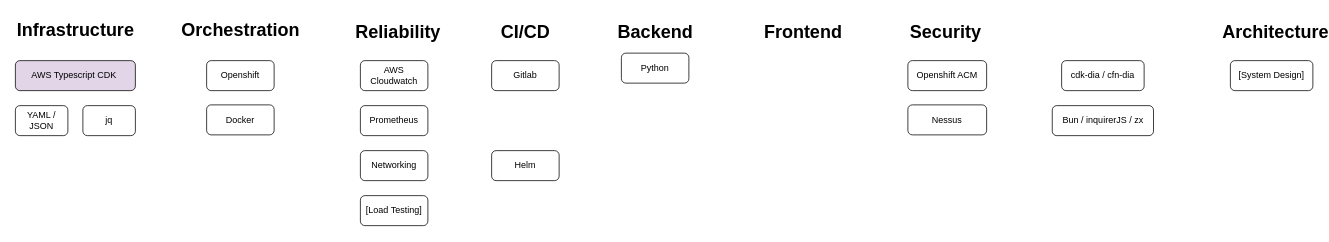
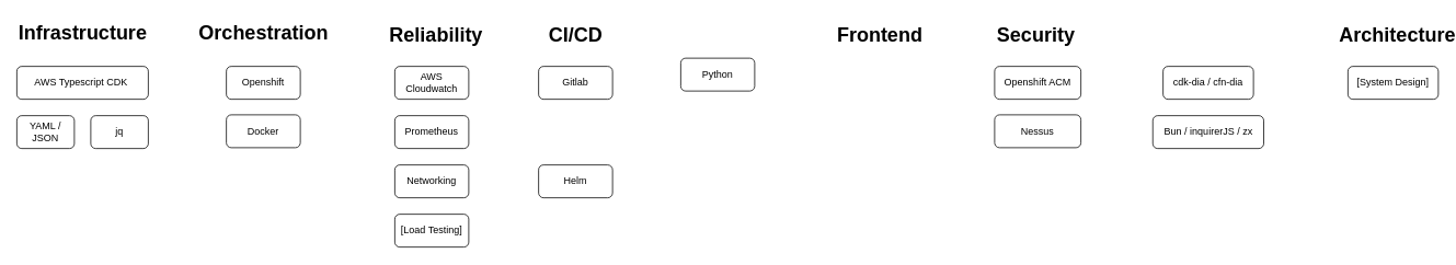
  <mxCell id="0" />
  <mxCell id="1" parent="0" />
- <mxCell id="2" value="AWS Typescript CDK&amp;nbsp;" style="rounded=1;whiteSpace=wrap;html=1;fillColor=#e1d5e7;" parent="1" vertex="1"><mxGeometry x="20" y="80" width="160" height="40" as="geometry" /></mxCell>
+ <mxCell id="2" value="AWS Typescript CDK&amp;nbsp;" style="rounded=1;whiteSpace=wrap;html=1;" parent="1" vertex="1"><mxGeometry x="20" y="80" width="160" height="40" as="geometry" /></mxCell>
  <mxCell id="3" value="Gitlab" style="rounded=1;whiteSpace=wrap;html=1;" parent="1" vertex="1"><mxGeometry x="655" y="80" width="90" height="40" as="geometry" /></mxCell>
  <mxCell id="4" value="Infrastructure" style="text;strokeColor=none;fillColor=none;html=1;fontSize=24;fontStyle=1;verticalAlign=middle;align=center;" parent="1" vertex="1"><mxGeometry x="50" y="20" width="100" height="40" as="geometry" /></mxCell>
- <mxCell id="5" value="Backend" style="text;strokeColor=none;fillColor=none;html=1;fontSize=24;fontStyle=1;verticalAlign=middle;align=center;" parent="1" vertex="1"><mxGeometry x="823" y="22" width="100" height="40" as="geometry" /></mxCell>
  <mxCell id="6" value="Reliability" style="text;strokeColor=none;fillColor=none;html=1;fontSize=24;fontStyle=1;verticalAlign=middle;align=center;" parent="1" vertex="1"><mxGeometry x="480" y="22" width="100" height="40" as="geometry" /></mxCell>
  <mxCell id="7" value="Frontend" style="text;strokeColor=none;fillColor=none;html=1;fontSize=24;fontStyle=1;verticalAlign=middle;align=center;" parent="1" vertex="1"><mxGeometry x="1020" y="22" width="100" height="40" as="geometry" /></mxCell>
  <mxCell id="8" value="Security" style="text;strokeColor=none;fillColor=none;html=1;fontSize=24;fontStyle=1;verticalAlign=middle;align=center;" parent="1" vertex="1"><mxGeometry x="1210" y="22" width="100" height="40" as="geometry" /></mxCell>
  <mxCell id="9" value="CI/CD" style="text;strokeColor=none;fillColor=none;html=1;fontSize=24;fontStyle=1;verticalAlign=middle;align=center;" parent="1" vertex="1"><mxGeometry x="650" y="22" width="100" height="40" as="geometry" /></mxCell>
  <mxCell id="10" value="Orchestration" style="text;strokeColor=none;fillColor=none;html=1;fontSize=24;fontStyle=1;verticalAlign=middle;align=center;" parent="1" vertex="1"><mxGeometry x="270" y="20" width="100" height="40" as="geometry" /></mxCell>
  <mxCell id="11" value="Openshift" style="rounded=1;whiteSpace=wrap;html=1;" parent="1" vertex="1"><mxGeometry x="275" y="80" width="90" height="40" as="geometry" /></mxCell>
  <mxCell id="12" value="Python" style="rounded=1;whiteSpace=wrap;html=1;" parent="1" vertex="1"><mxGeometry x="828" y="70" width="90" height="40" as="geometry" /></mxCell>
  <mxCell id="13" value="AWS Cloudwatch" style="rounded=1;whiteSpace=wrap;html=1;" parent="1" vertex="1"><mxGeometry x="480" y="80" width="90" height="40" as="geometry" /></mxCell>
  <mxCell id="14" value="Prometheus" style="rounded=1;whiteSpace=wrap;html=1;" parent="1" vertex="1"><mxGeometry x="480" y="140" width="90" height="40" as="geometry" /></mxCell>
  <mxCell id="15" value="cdk-dia / cfn-dia" style="rounded=1;whiteSpace=wrap;html=1;" parent="1" vertex="1"><mxGeometry x="1415" y="80" width="110" height="40" as="geometry" /></mxCell>
  <mxCell id="16" value="Bun / inquirerJS / zx" style="rounded=1;whiteSpace=wrap;html=1;" parent="1" vertex="1"><mxGeometry x="1402.5" y="140" width="135" height="40" as="geometry" /></mxCell>
  <mxCell id="17" value="Docker" style="rounded=1;whiteSpace=wrap;html=1;" parent="1" vertex="1"><mxGeometry x="275" y="139" width="90" height="40" as="geometry" /></mxCell>
  <mxCell id="18" value="YAML / JSON" style="rounded=1;whiteSpace=wrap;html=1;" parent="1" vertex="1"><mxGeometry x="20" y="140" width="70" height="40" as="geometry" /></mxCell>
  <mxCell id="19" value="jq" style="rounded=1;whiteSpace=wrap;html=1;" parent="1" vertex="1"><mxGeometry x="110" y="140" width="70" height="40" as="geometry" /></mxCell>
  <mxCell id="20" value="Helm" style="rounded=1;whiteSpace=wrap;html=1;" parent="1" vertex="1"><mxGeometry x="655" y="200" width="90" height="40" as="geometry" /></mxCell>
  <mxCell id="21" value="Networking" style="rounded=1;whiteSpace=wrap;html=1;" parent="1" vertex="1"><mxGeometry x="480" y="200" width="90" height="40" as="geometry" /></mxCell>
  <mxCell id="22" value="Openshift ACM" style="rounded=1;whiteSpace=wrap;html=1;" parent="1" vertex="1"><mxGeometry x="1210" y="80" width="105" height="40" as="geometry" /></mxCell>
  <mxCell id="23" value="Nessus" style="rounded=1;whiteSpace=wrap;html=1;" parent="1" vertex="1"><mxGeometry x="1210" y="139" width="105" height="40" as="geometry" /></mxCell>
  <mxCell id="24" value="Architecture" style="text;strokeColor=none;fillColor=none;html=1;fontSize=24;fontStyle=1;verticalAlign=middle;align=center;" parent="1" vertex="1"><mxGeometry x="1650" y="22" width="100" height="40" as="geometry" /></mxCell>
  <mxCell id="25" value="[Load Testing]" style="rounded=1;whiteSpace=wrap;html=1;" parent="1" vertex="1"><mxGeometry x="480" y="260" width="90" height="40" as="geometry" /></mxCell>
  <mxCell id="26" value="[System Design]" style="rounded=1;whiteSpace=wrap;html=1;" parent="1" vertex="1"><mxGeometry x="1640" y="80" width="110" height="40" as="geometry" /></mxCell>
